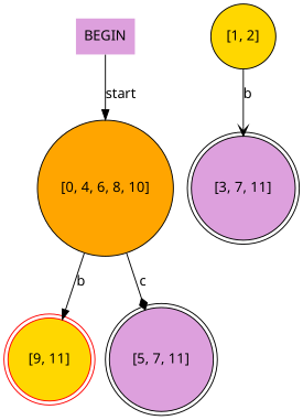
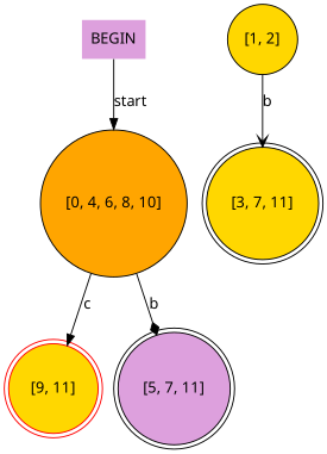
  digraph {
    fontname="Noto Sans"
    rankdir=TB
    node [color=black fillcolor=plum fontname="Noto Sans" shape=doublecircle style=filled]
    edge [arrowhead=normal fontname="Noto Sans"]
    n1 [fillcolor=orange label="[0, 4, 6, 8, 10]" shape=circle]
    n2 [color=red fillcolor=gold label="[9, 11]"]
    n3 [label="[5, 7, 11]"]
    n4 [fillcolor=gold label="[1, 2]" shape=circle]
-   n5 [label="[3, 7, 11]"]
+   n5 [fillcolor=gold label="[3, 7, 11]"]
    BEGIN [color=red shape=none]
-   n1 -> n2 [label=b]
-   n1 -> n3 [arrowhead=diamond label=c]
+   n1 -> n2 [label=c]
+   n1 -> n3 [arrowhead=diamond label=b]
    n4 -> n5 [arrowhead=vee label=b]
    BEGIN -> n1 [label=start]
  }
